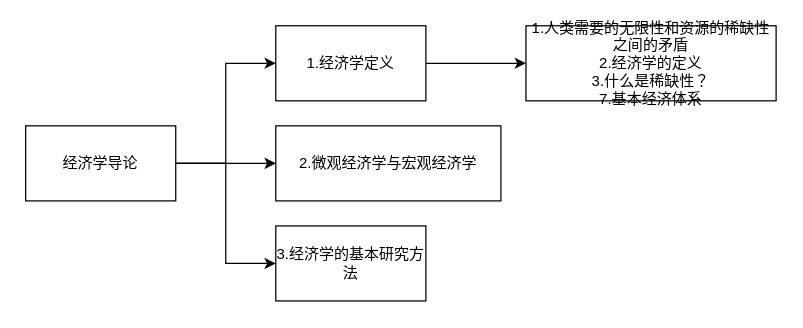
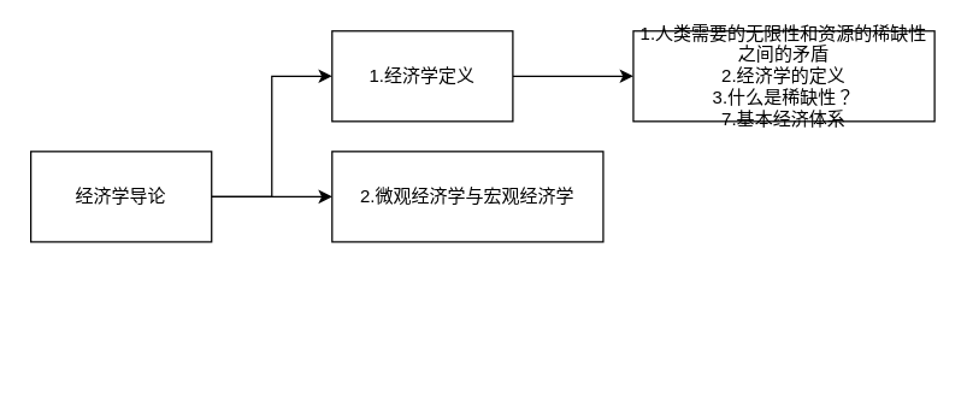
  <mxCell id="0" />
  <mxCell id="1" parent="0" />
  <mxCell id="2" value="" style="edgeStyle=orthogonalEdgeStyle;rounded=0;orthogonalLoop=1;jettySize=auto;html=1;entryX=0;entryY=0.5;entryDx=0;entryDy=0;" parent="1" source="5" target="7" edge="1"><mxGeometry relative="1" as="geometry" /></mxCell>
  <mxCell id="3" style="edgeStyle=orthogonalEdgeStyle;rounded=0;orthogonalLoop=1;jettySize=auto;html=1;entryX=0;entryY=0.5;entryDx=0;entryDy=0;" parent="1" source="5" target="9" edge="1"><mxGeometry relative="1" as="geometry" /></mxCell>
- <mxCell id="4" style="edgeStyle=orthogonalEdgeStyle;rounded=0;orthogonalLoop=1;jettySize=auto;html=1;entryX=0;entryY=0.5;entryDx=0;entryDy=0;" parent="1" source="5" target="8" edge="1"><mxGeometry relative="1" as="geometry" /></mxCell>
  <mxCell id="5" value="经济学导论" style="rounded=0;whiteSpace=wrap;html=1;" parent="1" vertex="1"><mxGeometry x="20" y="100" width="120" height="60" as="geometry" /></mxCell>
  <mxCell id="6" value="" style="edgeStyle=orthogonalEdgeStyle;rounded=0;orthogonalLoop=1;jettySize=auto;html=1;" parent="1" source="7" target="10" edge="1"><mxGeometry relative="1" as="geometry" /></mxCell>
  <mxCell id="7" value="1.经济学定义" style="rounded=0;whiteSpace=wrap;html=1;" parent="1" vertex="1"><mxGeometry x="220" y="20" width="120" height="60" as="geometry" /></mxCell>
- <mxCell id="8" value="3.经济学的基本研究方法" style="rounded=0;whiteSpace=wrap;html=1;" parent="1" vertex="1"><mxGeometry x="220" y="180" width="120" height="60" as="geometry" /></mxCell>
  <mxCell id="9" value="2.微观经济学与宏观经济学" style="rounded=0;whiteSpace=wrap;html=1;" parent="1" vertex="1"><mxGeometry x="220" y="100" width="180" height="60" as="geometry" /></mxCell>
  <mxCell id="10" value="&lt;div&gt;1.人类需要的无限性和资源的稀缺性之间的矛盾&lt;/div&gt;&lt;div&gt;2.经济学的定义&lt;/div&gt;&lt;div&gt;3.什么是稀缺性？&lt;/div&gt;&lt;div&gt;7.基本经济体系&lt;/div&gt;" style="rounded=0;whiteSpace=wrap;html=1;" parent="1" vertex="1"><mxGeometry x="420" y="20" width="200" height="60" as="geometry" /></mxCell>
